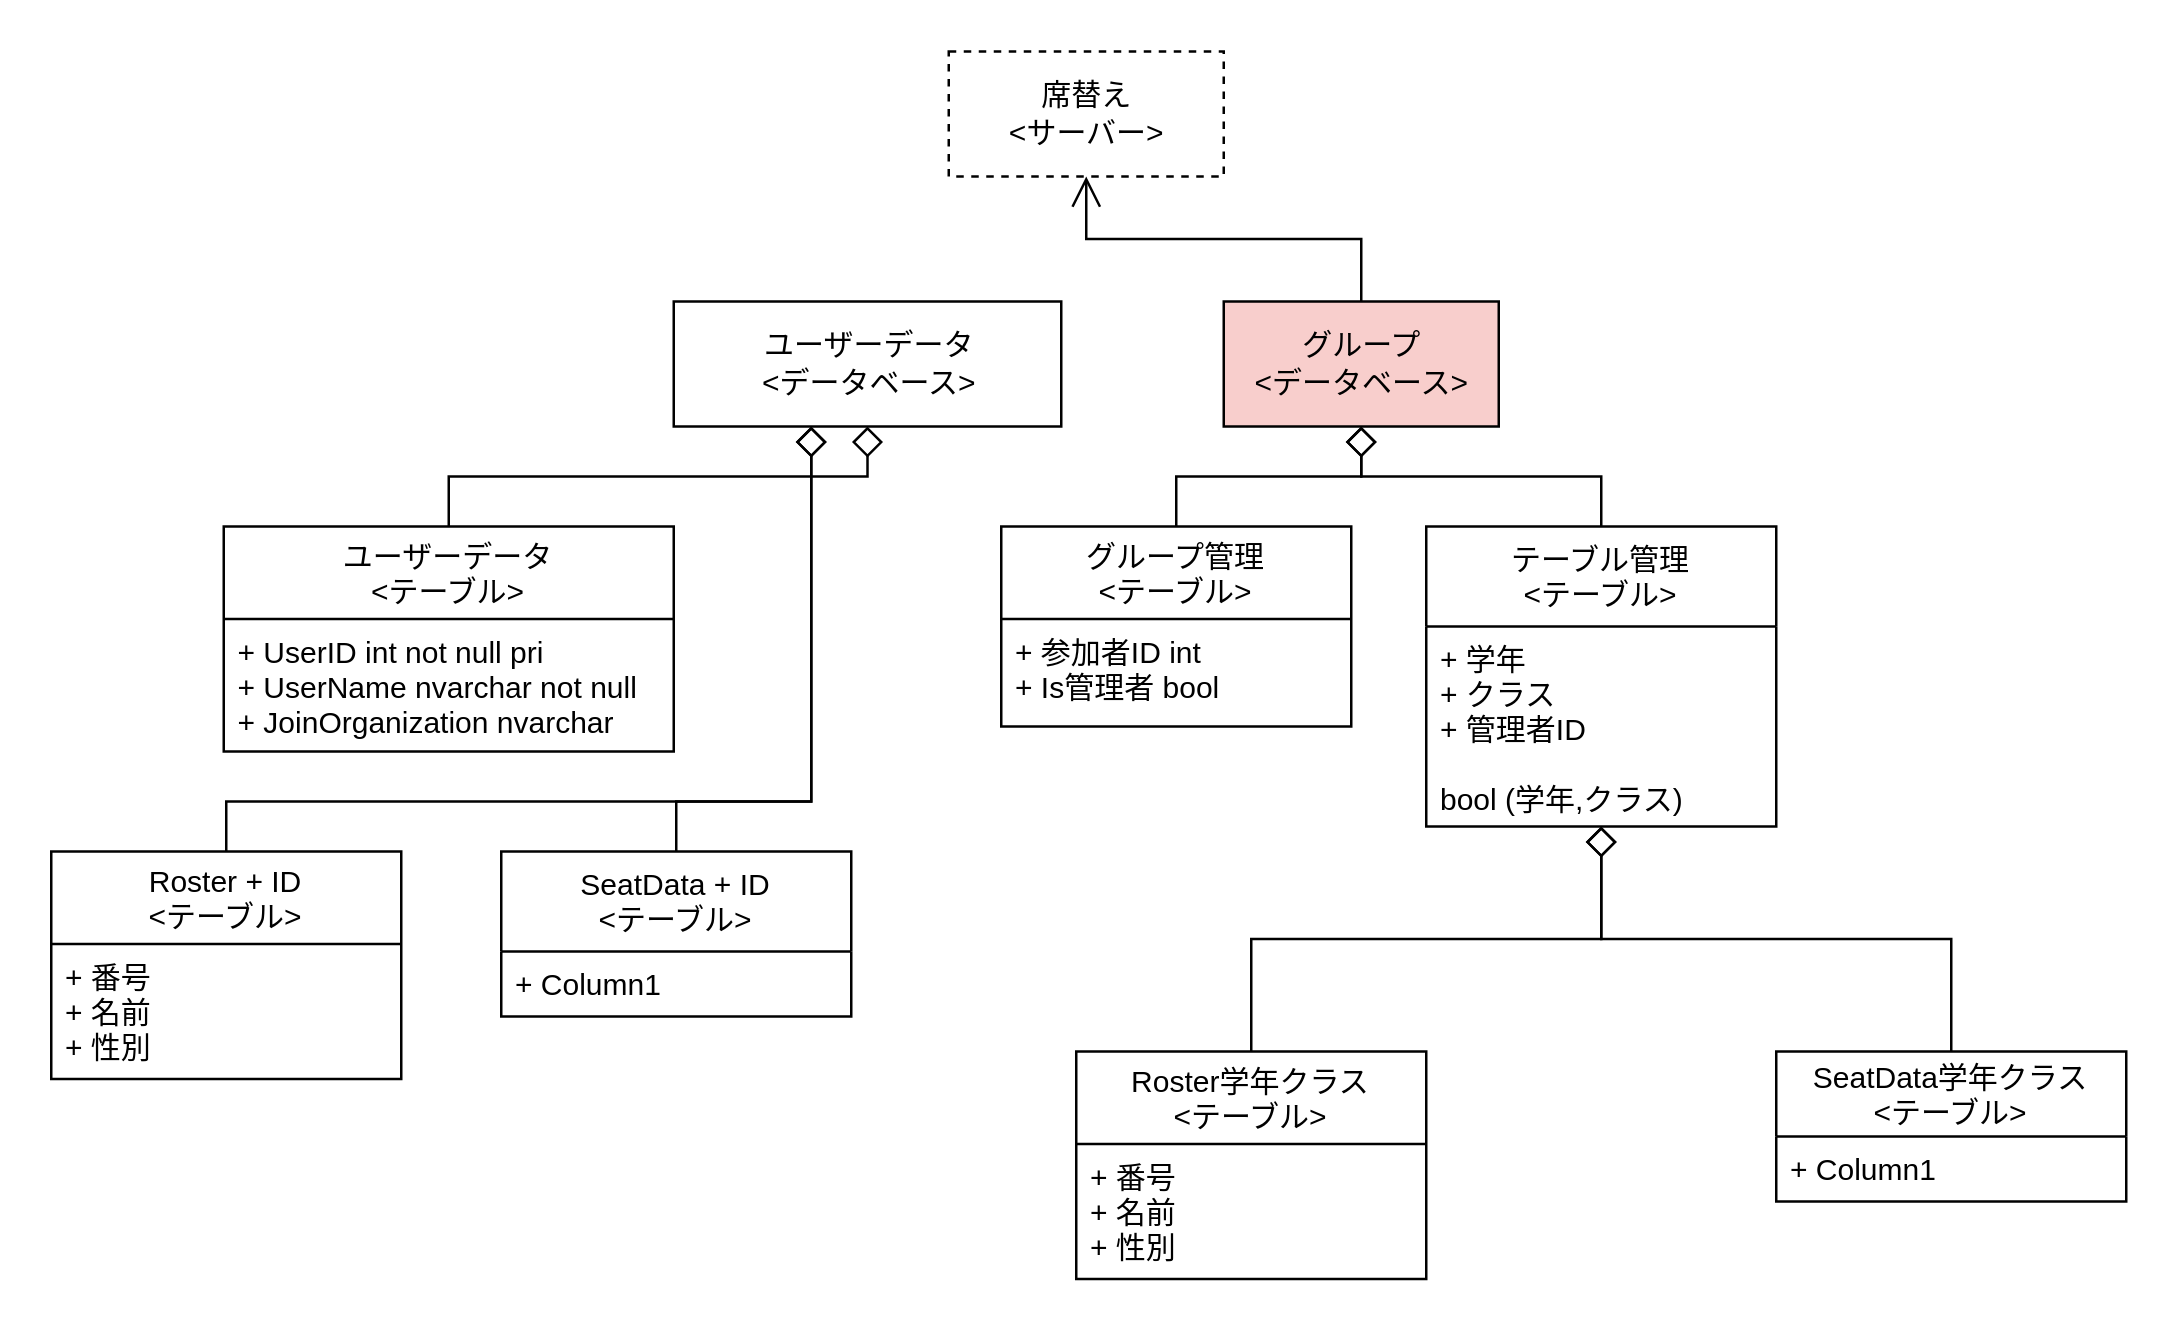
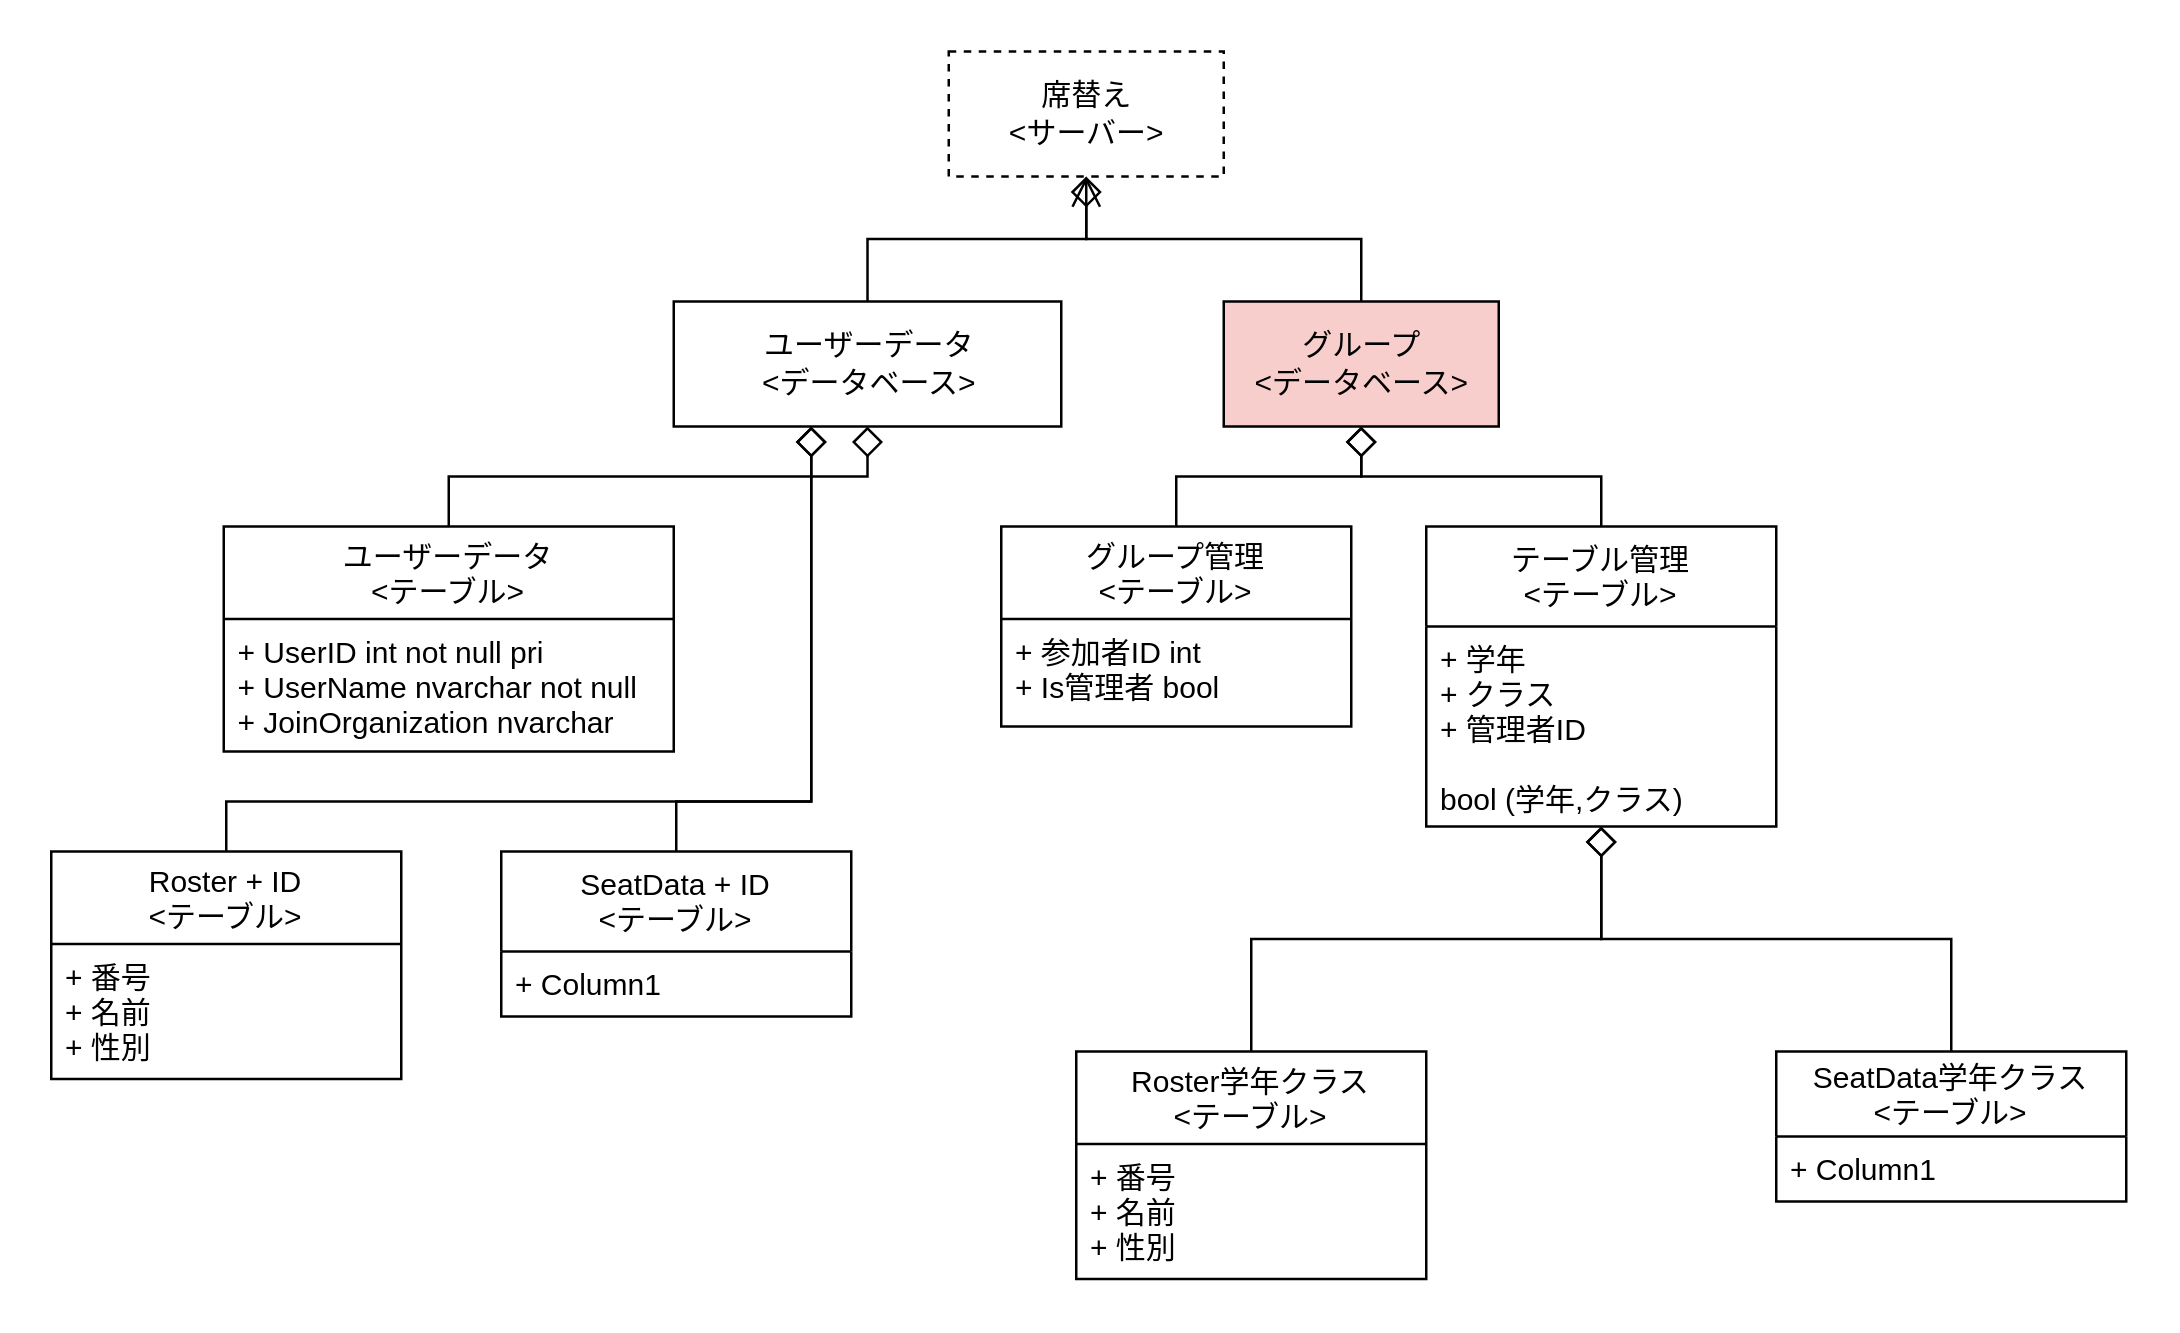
  <mxCell id="0" />
  <mxCell id="1" parent="0" />
  <mxCell id="2" value="席替え&lt;br&gt;&amp;lt;サーバー&amp;gt;" style="html=1;dashed=1;" vertex="1" parent="1"><mxGeometry x="379" width="110" height="50" as="geometry" y="20" /></mxCell>
+ <mxCell id="3" style="edgeStyle=orthogonalEdgeStyle;rounded=0;orthogonalLoop=1;jettySize=auto;html=1;endArrow=diamond;endFill=0;endSize=10;" edge="1" parent="1" source="4" target="2"><mxGeometry relative="1" as="geometry" /></mxCell>
  <mxCell id="4" value="ユーザーデータ&lt;br&gt;&amp;lt;データベース&amp;gt;" style="html=1;" vertex="1" parent="1"><mxGeometry x="269" y="120" width="155" height="50" as="geometry" /></mxCell>
  <mxCell id="5" style="edgeStyle=orthogonalEdgeStyle;rounded=0;orthogonalLoop=1;jettySize=auto;html=1;endArrow=open;endFill=0;endSize=10;" edge="1" parent="1" source="6" target="2"><mxGeometry relative="1" as="geometry" /></mxCell>
  <mxCell id="6" value="グループ&lt;br&gt;&amp;lt;データベース&amp;gt;" style="html=1;fillColor=#f8cecc;" vertex="1" parent="1"><mxGeometry x="489" y="120" width="110" height="50" as="geometry" /></mxCell>
  <mxCell id="7" style="edgeStyle=orthogonalEdgeStyle;rounded=0;orthogonalLoop=1;jettySize=auto;html=1;endArrow=diamond;endFill=0;endSize=10;" edge="1" parent="1" source="8" target="4"><mxGeometry relative="1" as="geometry" /></mxCell>
  <mxCell id="8" value="ユーザーデータ&#10;&lt;テーブル&gt;" style="swimlane;fontStyle=0;childLayout=stackLayout;horizontal=1;startSize=37;fillColor=none;horizontalStack=0;resizeParent=1;resizeParentMax=0;resizeLast=0;collapsible=1;marginBottom=0;" vertex="1" parent="1"><mxGeometry x="89" y="210" width="180" height="90" as="geometry" /></mxCell>
  <mxCell id="9" value="+ UserID int not null pri&#10;+ UserName nvarchar not null &#10;+ JoinOrganization nvarchar " style="text;strokeColor=none;fillColor=none;align=left;verticalAlign=top;spacingLeft=4;spacingRight=4;overflow=hidden;rotatable=0;points=[[0,0.5],[1,0.5]];portConstraint=eastwest;" vertex="1" parent="8"><mxGeometry y="37" width="180" height="53" as="geometry" /></mxCell>
  <mxCell id="10" style="edgeStyle=orthogonalEdgeStyle;rounded=0;orthogonalLoop=1;jettySize=auto;html=1;endArrow=diamond;endFill=0;endSize=10;" edge="1" parent="1" source="11" target="6"><mxGeometry relative="1" as="geometry" /></mxCell>
  <mxCell id="11" value="グループ管理&#10;&lt;テーブル&gt;" style="swimlane;fontStyle=0;childLayout=stackLayout;horizontal=1;startSize=37;fillColor=none;horizontalStack=0;resizeParent=1;resizeParentMax=0;resizeLast=0;collapsible=1;marginBottom=0;" vertex="1" parent="1"><mxGeometry x="400" y="210" width="140" height="80" as="geometry" /></mxCell>
  <mxCell id="12" value="+ 参加者ID int&#10;+ Is管理者 bool" style="text;strokeColor=none;fillColor=none;align=left;verticalAlign=top;spacingLeft=4;spacingRight=4;overflow=hidden;rotatable=0;points=[[0,0.5],[1,0.5]];portConstraint=eastwest;" vertex="1" parent="11"><mxGeometry y="37" width="140" height="43" as="geometry" /></mxCell>
  <mxCell id="13" style="edgeStyle=orthogonalEdgeStyle;rounded=0;orthogonalLoop=1;jettySize=auto;html=1;endArrow=diamond;endFill=0;endSize=10;" edge="1" parent="1" source="14" target="6"><mxGeometry relative="1" as="geometry" /></mxCell>
  <mxCell id="14" value="テーブル管理&#10;&lt;テーブル&gt;" style="swimlane;fontStyle=0;childLayout=stackLayout;horizontal=1;startSize=40;fillColor=none;horizontalStack=0;resizeParent=1;resizeParentMax=0;resizeLast=0;collapsible=1;marginBottom=0;" vertex="1" parent="1"><mxGeometry x="570" y="210" width="140" height="120" as="geometry" /></mxCell>
  <mxCell id="15" value="+ 学年&#10;+ クラス&#10;+ 管理者ID&#10;&#10;bool (学年,クラス)" style="text;strokeColor=none;fillColor=none;align=left;verticalAlign=top;spacingLeft=4;spacingRight=4;overflow=hidden;rotatable=0;points=[[0,0.5],[1,0.5]];portConstraint=eastwest;" vertex="1" parent="14"><mxGeometry y="40" width="140" height="80" as="geometry" /></mxCell>
  <mxCell id="16" style="edgeStyle=orthogonalEdgeStyle;rounded=0;orthogonalLoop=1;jettySize=auto;html=1;endArrow=diamond;endFill=0;endSize=10;" edge="1" parent="1" source="17" target="14"><mxGeometry relative="1" as="geometry" /></mxCell>
  <mxCell id="17" value="Roster学年クラス&#10;&lt;テーブル&gt;" style="swimlane;fontStyle=0;childLayout=stackLayout;horizontal=1;startSize=37;fillColor=none;horizontalStack=0;resizeParent=1;resizeParentMax=0;resizeLast=0;collapsible=1;marginBottom=0;" vertex="1" parent="1"><mxGeometry x="430" y="420" width="140" height="91" as="geometry" /></mxCell>
  <mxCell id="18" value="+ 番号&#10;+ 名前&#10;+ 性別&#10;" style="text;strokeColor=none;fillColor=none;align=left;verticalAlign=top;spacingLeft=4;spacingRight=4;overflow=hidden;rotatable=0;points=[[0,0.5],[1,0.5]];portConstraint=eastwest;" vertex="1" parent="17"><mxGeometry y="37" width="140" height="54" as="geometry" /></mxCell>
  <mxCell id="19" style="edgeStyle=orthogonalEdgeStyle;rounded=0;orthogonalLoop=1;jettySize=auto;html=1;endArrow=diamond;endFill=0;endSize=10;" edge="1" parent="1" source="20" target="14"><mxGeometry relative="1" as="geometry" /></mxCell>
  <mxCell id="20" value="SeatData学年クラス&#10;&lt;テーブル&gt;" style="swimlane;fontStyle=0;childLayout=stackLayout;horizontal=1;startSize=34;fillColor=none;horizontalStack=0;resizeParent=1;resizeParentMax=0;resizeLast=0;collapsible=1;marginBottom=0;" vertex="1" parent="1"><mxGeometry x="710" y="420" width="140" height="60" as="geometry" /></mxCell>
  <mxCell id="21" value="+ Column1" style="text;strokeColor=none;fillColor=none;align=left;verticalAlign=top;spacingLeft=4;spacingRight=4;overflow=hidden;rotatable=0;points=[[0,0.5],[1,0.5]];portConstraint=eastwest;" vertex="1" parent="20"><mxGeometry y="34" width="140" height="26" as="geometry" /></mxCell>
  <mxCell id="22" style="edgeStyle=orthogonalEdgeStyle;rounded=0;orthogonalLoop=1;jettySize=auto;html=1;endArrow=diamond;endFill=0;endSize=10;" edge="1" parent="1" source="23" target="4"><mxGeometry relative="1" as="geometry"><Array as="points"><mxPoint x="90" y="320" /><mxPoint x="324" y="320" /></Array></mxGeometry></mxCell>
  <mxCell id="23" value="Roster + ID&#10;&lt;テーブル&gt;" style="swimlane;fontStyle=0;childLayout=stackLayout;horizontal=1;startSize=37;fillColor=none;horizontalStack=0;resizeParent=1;resizeParentMax=0;resizeLast=0;collapsible=1;marginBottom=0;" vertex="1" parent="1"><mxGeometry y="340" width="140" height="91" as="geometry" x="20" /></mxCell>
  <mxCell id="24" value="+ 番号&#10;+ 名前&#10;+ 性別" style="text;strokeColor=none;fillColor=none;align=left;verticalAlign=top;spacingLeft=4;spacingRight=4;overflow=hidden;rotatable=0;points=[[0,0.5],[1,0.5]];portConstraint=eastwest;" vertex="1" parent="23"><mxGeometry y="37" width="140" height="54" as="geometry" /></mxCell>
  <mxCell id="25" style="edgeStyle=orthogonalEdgeStyle;rounded=0;orthogonalLoop=1;jettySize=auto;html=1;endArrow=diamond;endFill=0;endSize=10;" edge="1" parent="1" source="26" target="4"><mxGeometry relative="1" as="geometry"><Array as="points"><mxPoint x="270" y="320" /><mxPoint x="324" y="320" /></Array></mxGeometry></mxCell>
  <mxCell id="26" value="SeatData + ID&#10;&lt;テーブル&gt;" style="swimlane;fontStyle=0;childLayout=stackLayout;horizontal=1;startSize=40;fillColor=none;horizontalStack=0;resizeParent=1;resizeParentMax=0;resizeLast=0;collapsible=1;marginBottom=0;" vertex="1" parent="1"><mxGeometry x="200" y="340" width="140" height="66" as="geometry" /></mxCell>
  <mxCell id="27" value="+ Column1" style="text;strokeColor=none;fillColor=none;align=left;verticalAlign=top;spacingLeft=4;spacingRight=4;overflow=hidden;rotatable=0;points=[[0,0.5],[1,0.5]];portConstraint=eastwest;" vertex="1" parent="26"><mxGeometry y="40" width="140" height="26" as="geometry" /></mxCell>
